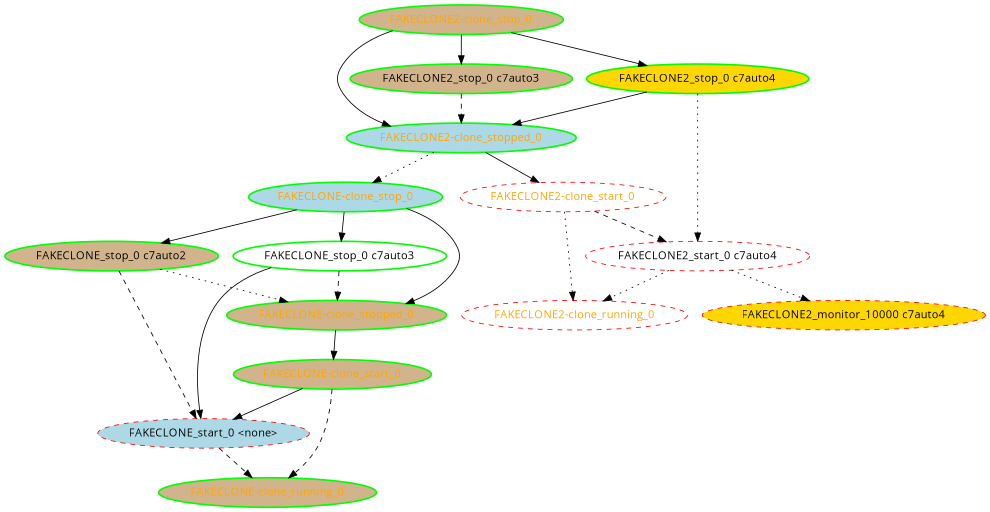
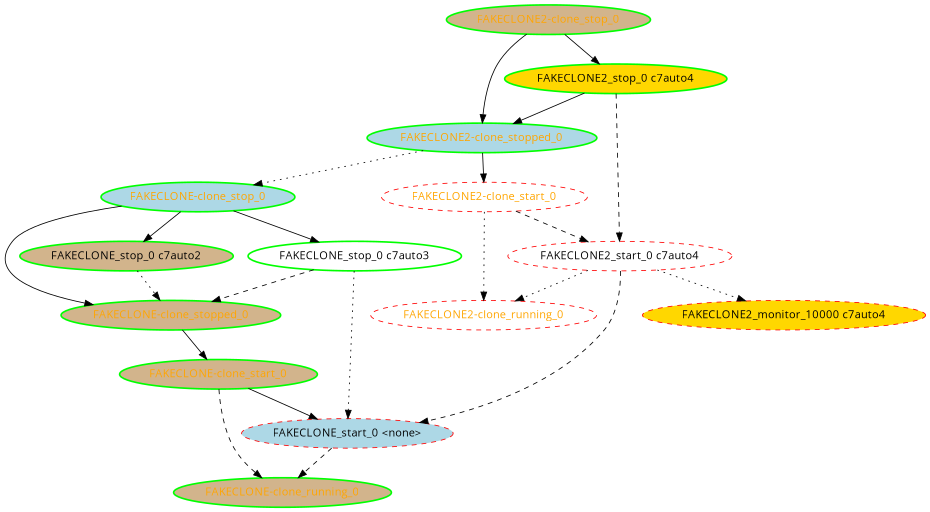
  digraph {
    fontname="Open Sans"
    node [color=green fillcolor=tan fontcolor=orange fontname="Open Sans" style="bold,filled"]
    edge [fontname="Open Sans" style=solid]
    "FAKECLONE-clone_start_0"
    "FAKECLONE-clone_running_0"
    "FAKECLONE_start_0 <none>" [color=red fillcolor=lightblue fontcolor=black style="dashed,filled"]
    "FAKECLONE-clone_stop_0" [fillcolor=lightblue]
    "FAKECLONE-clone_stopped_0"
    "FAKECLONE_stop_0 c7auto2" [fontcolor=black]
    "FAKECLONE_stop_0 c7auto3" [fillcolor=white fontcolor=black]
    "FAKECLONE2-clone_running_0" [color=red fillcolor=white style="dashed,filled"]
    "FAKECLONE2-clone_start_0" [color=red fillcolor=white style="dashed,filled"]
    "FAKECLONE2_start_0 c7auto4" [color=red fillcolor=white fontcolor=black style="dashed,filled"]
    "FAKECLONE2_monitor_10000 c7auto4" [color=red fillcolor=gold fontcolor=black style="dashed,filled"]
    "FAKECLONE2-clone_stopped_0" [fillcolor=lightblue]
    "FAKECLONE2-clone_stop_0"
-   "FAKECLONE2_stop_0 c7auto3" [fontcolor=black]
    "FAKECLONE2_stop_0 c7auto4" [fillcolor=gold fontcolor=black]
    "FAKECLONE-clone_start_0" -> "FAKECLONE-clone_running_0" [style=dashed]
    "FAKECLONE-clone_start_0" -> "FAKECLONE_start_0 <none>"
    "FAKECLONE_start_0 <none>" -> "FAKECLONE-clone_running_0" [style=dashed]
    "FAKECLONE-clone_stop_0" -> "FAKECLONE-clone_stopped_0"
    "FAKECLONE-clone_stop_0" -> "FAKECLONE_stop_0 c7auto2"
    "FAKECLONE-clone_stop_0" -> "FAKECLONE_stop_0 c7auto3"
    "FAKECLONE-clone_stopped_0" -> "FAKECLONE-clone_start_0"
-   "FAKECLONE_stop_0 c7auto2" -> "FAKECLONE_start_0 <none>" [style=dashed]
+   "FAKECLONE2_start_0 c7auto4" -> "FAKECLONE_start_0 <none>" [style=dashed]
    "FAKECLONE_stop_0 c7auto2" -> "FAKECLONE-clone_stopped_0" [style=dotted]
-   "FAKECLONE_stop_0 c7auto3" -> "FAKECLONE_start_0 <none>"
+   "FAKECLONE_stop_0 c7auto3" -> "FAKECLONE_start_0 <none>" [style=dotted]
    "FAKECLONE_stop_0 c7auto3" -> "FAKECLONE-clone_stopped_0" [style=dashed]
    "FAKECLONE2-clone_start_0" -> "FAKECLONE2-clone_running_0" [style=dotted]
    "FAKECLONE2-clone_start_0" -> "FAKECLONE2_start_0 c7auto4" [style=dashed]
    "FAKECLONE2_start_0 c7auto4" -> "FAKECLONE2-clone_running_0" [style=dotted]
    "FAKECLONE2_start_0 c7auto4" -> "FAKECLONE2_monitor_10000 c7auto4" [style=dotted]
    "FAKECLONE2-clone_stopped_0" -> "FAKECLONE-clone_stop_0" [style=dotted]
    "FAKECLONE2-clone_stopped_0" -> "FAKECLONE2-clone_start_0"
    "FAKECLONE2-clone_stop_0" -> "FAKECLONE2-clone_stopped_0"
-   "FAKECLONE2-clone_stop_0" -> "FAKECLONE2_stop_0 c7auto3"
    "FAKECLONE2-clone_stop_0" -> "FAKECLONE2_stop_0 c7auto4"
-   "FAKECLONE2_stop_0 c7auto3" -> "FAKECLONE2-clone_stopped_0" [style=dashed]
-   "FAKECLONE2_stop_0 c7auto4" -> "FAKECLONE2_start_0 c7auto4" [style=dotted]
+   "FAKECLONE2_stop_0 c7auto4" -> "FAKECLONE2_start_0 c7auto4" [style=dashed]
    "FAKECLONE2_stop_0 c7auto4" -> "FAKECLONE2-clone_stopped_0"
  }
